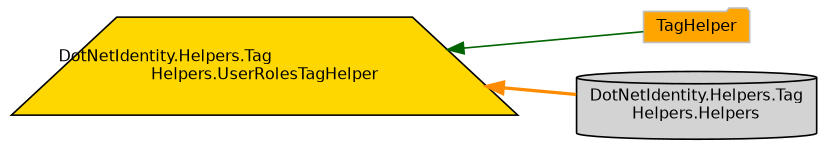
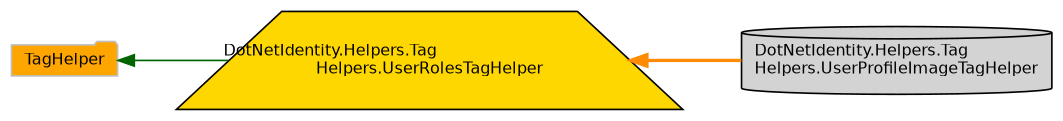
  digraph {
    rankdir=LR
    node [color=black fontname=Helvetica fontsize=10 style=filled]
    edge [dir=back fontname=Helvetica fontsize=10 labelfontname=Helvetica labelfontsize=10]
    n1 [color=grey75 fillcolor=orange height=0.2 label=TagHelper shape=folder width=0.4]
    n2 [fillcolor=gold height=0.2 label="DotNetIdentity.Helpers.Tag\lHelpers.UserRolesTagHelper" shape=trapezium width=0.4]
-   n3 [fillcolor=lightgrey height=0.2 label="DotNetIdentity.Helpers.Tag\lHelpers.Helpers" shape=cylinder width=0.4]
-   n2 -> n1 [color=darkgreen style=solid]
+   n3 [fillcolor=lightgrey height=0.2 label="DotNetIdentity.Helpers.Tag\lHelpers.UserProfileImageTagHelper" shape=cylinder width=0.4]
+   n1 -> n2 [color=darkgreen style=solid]
    n2 -> n3 [color=darkorange style=bold]
  }
